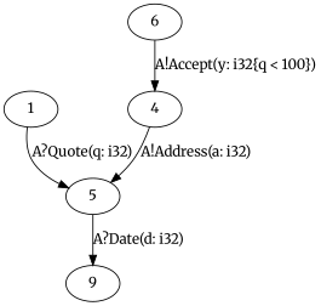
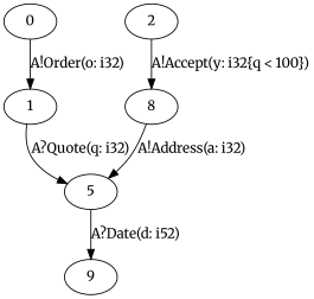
  digraph {
    fontname=Merriweather
    node [fontname=Merriweather]
    edge [fontname=Merriweather]
+   0
    1
    5
-   2 [label=6]
-   4
+   2
+   4 [label=8]
    n6 [label=9]
+   0 -> 1 [label="A!Order(o: i32)"]
    1 -> 5 [label="A?Quote(q: i32)"]
-   5 -> n6 [label="A?Date(d: i32)"]
+   5 -> n6 [label="A?Date(d: i52)"]
    2 -> 4 [label="A!Accept(y: i32{q < 100})"]
    4 -> 5 [label="A!Address(a: i32)"]
  }
